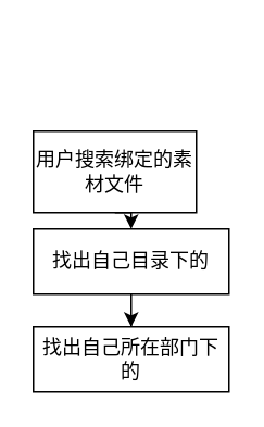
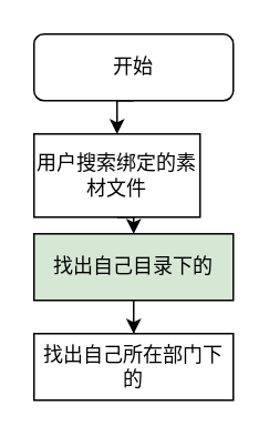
  <mxCell id="0" />
  <mxCell id="1" parent="0" />
+ <mxCell id="2" style="edgeStyle=orthogonalEdgeStyle;rounded=0;orthogonalLoop=1;jettySize=auto;html=1;exitX=0.5;exitY=1;exitDx=0;exitDy=0;entryX=0.5;entryY=0;entryDx=0;entryDy=0;" edge="1" parent="1" source="3" target="5"><mxGeometry relative="1" as="geometry" /></mxCell>
+ <mxCell id="3" value="开始" style="rounded=1;whiteSpace=wrap;html=1;" vertex="1" parent="1"><mxGeometry x="20" y="20" width="120" height="40" as="geometry" /></mxCell>
  <mxCell id="4" style="edgeStyle=orthogonalEdgeStyle;rounded=0;orthogonalLoop=1;jettySize=auto;html=1;exitX=0.5;exitY=1;exitDx=0;exitDy=0;entryX=0.5;entryY=0;entryDx=0;entryDy=0;" edge="1" parent="1" source="5" target="7"><mxGeometry relative="1" as="geometry" /></mxCell>
  <mxCell id="5" value="用户搜索绑定的素材文件" style="rounded=0;whiteSpace=wrap;html=1;" vertex="1" parent="1"><mxGeometry x="20" y="80" width="100" height="50" as="geometry" /></mxCell>
  <mxCell id="6" style="edgeStyle=orthogonalEdgeStyle;rounded=0;orthogonalLoop=1;jettySize=auto;html=1;exitX=0.5;exitY=1;exitDx=0;exitDy=0;" edge="1" parent="1" source="7" target="8"><mxGeometry relative="1" as="geometry" /></mxCell>
- <mxCell id="7" value="找出自己目录下的" style="rounded=0;whiteSpace=wrap;html=1;" vertex="1" parent="1"><mxGeometry x="20" y="140" width="120" height="40" as="geometry" /></mxCell>
+ <mxCell id="7" value="找出自己目录下的" style="rounded=0;whiteSpace=wrap;html=1;fillColor=#d5e8d4;" vertex="1" parent="1"><mxGeometry x="20" y="140" width="120" height="40" as="geometry" /></mxCell>
  <mxCell id="8" value="找出自己所在部门下的" style="rounded=0;whiteSpace=wrap;html=1;" vertex="1" parent="1"><mxGeometry x="20" y="200" width="120" height="40" as="geometry" /></mxCell>
